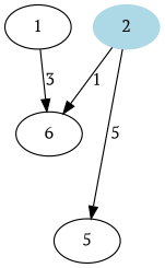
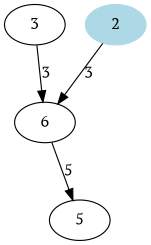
  digraph {
    fontname="PT Serif"
    node [fontname="PT Serif"]
    edge [fontname="PT Serif"]
-   n1 [label=1]
+   n1 [label=3]
    n2 [label=6]
    n3 [color=lightblue label=2 style=filled]
    n4 [label=5]
    n1 -> n2 [label=3]
-   n3 -> n4 [label=5]
-   n3 -> n2 [label=1]
+   n2 -> n4 [label=5]
+   n3 -> n2 [label=3]
  }
